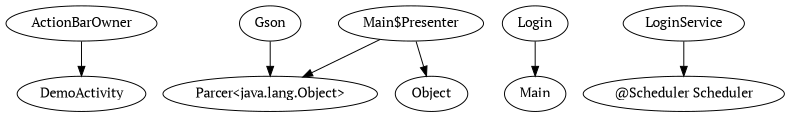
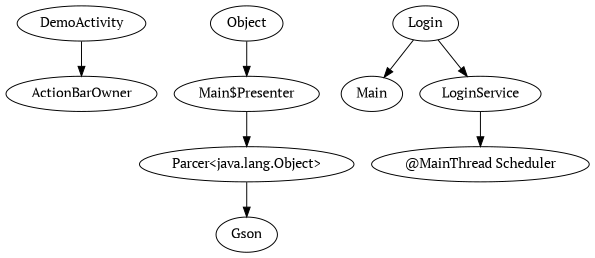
  digraph {
    concentrate=true
    fontname="PT Serif"
    node [fontname="PT Serif"]
    edge [fontname="PT Serif"]
    DemoActivity
    ActionBarOwner
    n3 [label="Main$Presenter"]
    n4 [label="Parcer<java.lang.Object>"]
    Gson
    n6 [label=Main]
    Login
    LoginService
-   n9 [label="@Scheduler Scheduler"]
+   n9 [label="@MainThread Scheduler"]
    n10 [label=Object]
-   ActionBarOwner -> DemoActivity
+   DemoActivity -> ActionBarOwner
    n3 -> n4
-   Gson -> n4
+   n4 -> Gson
    Login -> n6
+   Login -> LoginService
    LoginService -> n9
-   n3 -> n10
+   n10 -> n3
  }
